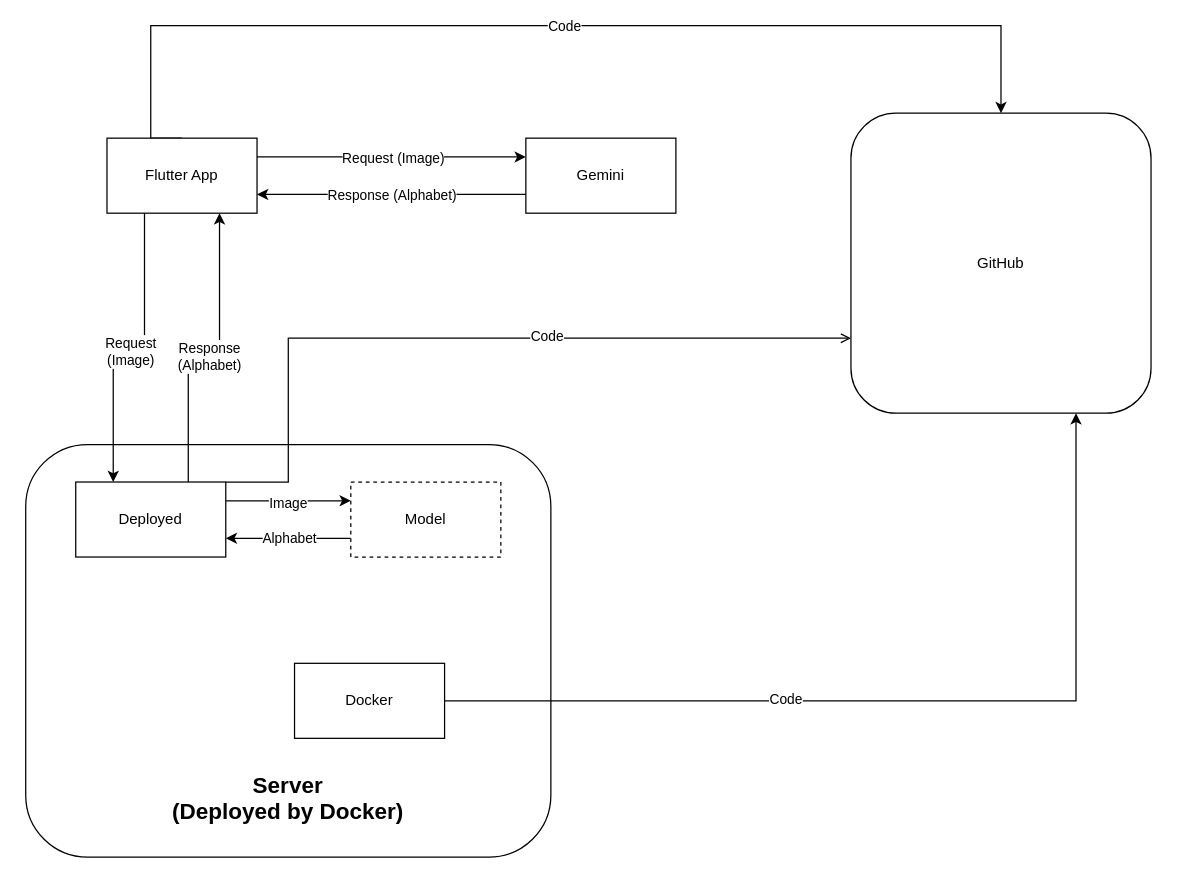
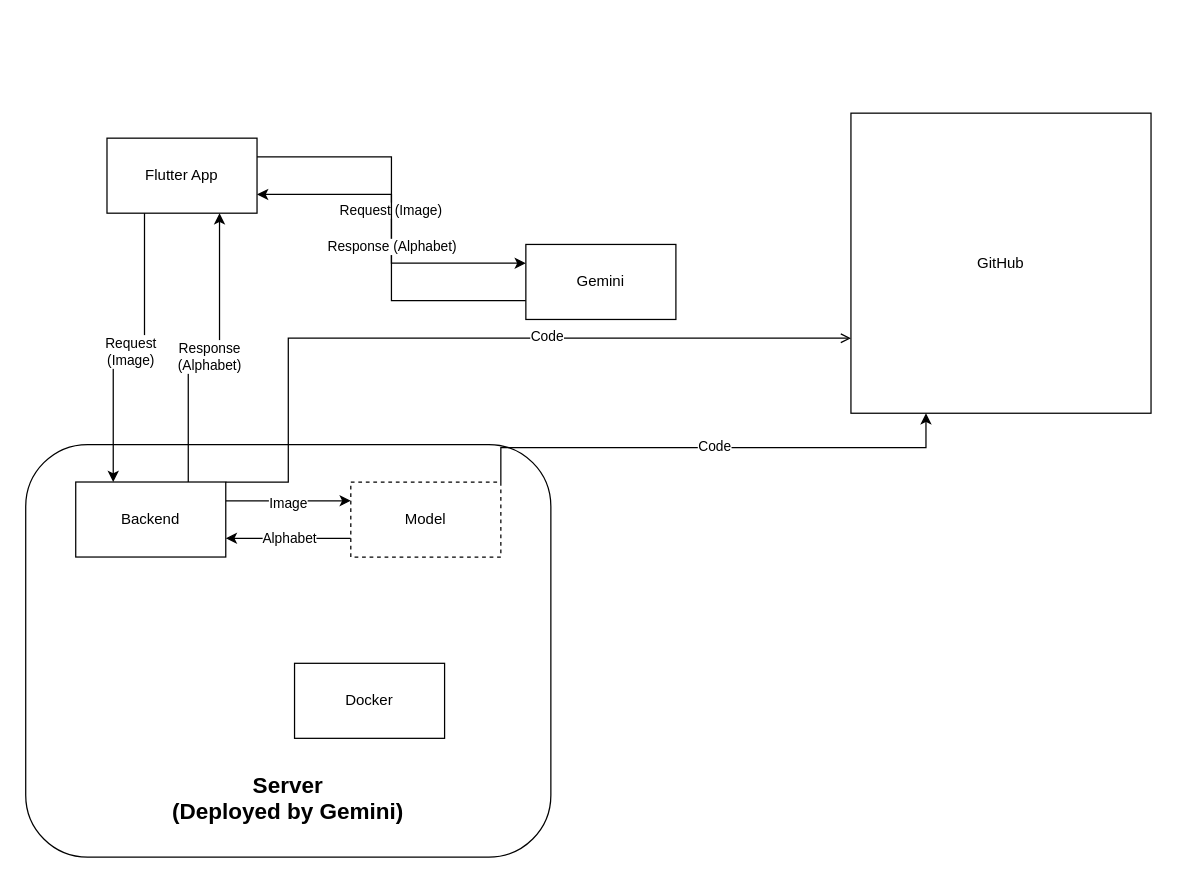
  <mxCell id="0" />
  <mxCell id="1" parent="0" />
- <mxCell id="2" style="edgeStyle=orthogonalEdgeStyle;rounded=0;orthogonalLoop=1;jettySize=auto;html=1;exitX=0.5;exitY=0;exitDx=0;exitDy=0;entryX=0.5;entryY=0;entryDx=0;entryDy=0;" edge="1" parent="1" source="6" target="23"><mxGeometry relative="1" as="geometry"><Array as="points"><mxPoint x="120" y="20" /><mxPoint x="800" y="20" /></Array></mxGeometry></mxCell>
- <mxCell id="3" value="Code" style="edgeLabel;html=1;align=center;verticalAlign=middle;resizable=0;points=[];" vertex="1" connectable="0" parent="2"><mxGeometry x="0.029" relative="1" as="geometry"><mxPoint as="offset" /></mxGeometry></mxCell>
  <mxCell id="4" style="edgeStyle=orthogonalEdgeStyle;rounded=0;orthogonalLoop=1;jettySize=auto;html=1;exitX=1;exitY=0.25;exitDx=0;exitDy=0;entryX=0;entryY=0.25;entryDx=0;entryDy=0;" edge="1" parent="1" source="6" target="9"><mxGeometry relative="1" as="geometry" /></mxCell>
  <mxCell id="5" value="Request (Image)" style="edgeLabel;html=1;align=center;verticalAlign=middle;resizable=0;points=[];" vertex="1" connectable="0" parent="4"><mxGeometry y="-1" relative="1" as="geometry"><mxPoint as="offset" /></mxGeometry></mxCell>
  <mxCell id="6" value="Flutter App" style="rounded=0;whiteSpace=wrap;html=1;" vertex="1" parent="1"><mxGeometry x="85" y="110" width="120" height="60" as="geometry" /></mxCell>
  <mxCell id="7" style="edgeStyle=orthogonalEdgeStyle;rounded=0;orthogonalLoop=1;jettySize=auto;html=1;exitX=0;exitY=0.75;exitDx=0;exitDy=0;entryX=1;entryY=0.75;entryDx=0;entryDy=0;" edge="1" parent="1" source="9" target="6"><mxGeometry relative="1" as="geometry" /></mxCell>
  <mxCell id="8" value="Response (Alphabet)" style="edgeLabel;html=1;align=center;verticalAlign=middle;resizable=0;points=[];" vertex="1" connectable="0" parent="7"><mxGeometry x="0.008" relative="1" as="geometry"><mxPoint as="offset" /></mxGeometry></mxCell>
- <mxCell id="9" value="Gemini" style="rounded=0;whiteSpace=wrap;html=1;" vertex="1" parent="1"><mxGeometry x="420" y="110" width="120" height="60" as="geometry" /></mxCell>
+ <mxCell id="9" value="Gemini" style="rounded=0;whiteSpace=wrap;html=1;" vertex="1" parent="1"><mxGeometry x="420" y="195" width="120" height="60" as="geometry" /></mxCell>
  <mxCell id="10" value="" style="group" vertex="1" connectable="0" parent="1"><mxGeometry x="20" y="355" width="420" height="330" as="geometry" /></mxCell>
- <mxCell id="11" value="&lt;div style=&quot;font-size: 18px;&quot;&gt;&lt;font style=&quot;font-size: 18px;&quot;&gt;&lt;b&gt;&lt;br&gt;&lt;/b&gt;&lt;/font&gt;&lt;/div&gt;&lt;div style=&quot;font-size: 18px;&quot;&gt;&lt;font style=&quot;font-size: 18px;&quot;&gt;&lt;b&gt;&lt;br&gt;&lt;/b&gt;&lt;/font&gt;&lt;/div&gt;&lt;div style=&quot;font-size: 18px;&quot;&gt;&lt;font style=&quot;font-size: 18px;&quot;&gt;&lt;b&gt;&lt;br&gt;&lt;/b&gt;&lt;/font&gt;&lt;/div&gt;&lt;div style=&quot;font-size: 18px;&quot;&gt;&lt;font style=&quot;font-size: 18px;&quot;&gt;&lt;b&gt;&lt;br&gt;&lt;/b&gt;&lt;/font&gt;&lt;/div&gt;&lt;div style=&quot;font-size: 18px;&quot;&gt;&lt;font style=&quot;font-size: 18px;&quot;&gt;&lt;b&gt;&lt;br&gt;&lt;/b&gt;&lt;/font&gt;&lt;/div&gt;&lt;div style=&quot;font-size: 18px;&quot;&gt;&lt;font style=&quot;font-size: 18px;&quot;&gt;&lt;b&gt;&lt;br&gt;&lt;/b&gt;&lt;/font&gt;&lt;/div&gt;&lt;div style=&quot;font-size: 18px;&quot;&gt;&lt;font style=&quot;font-size: 18px;&quot;&gt;&lt;b&gt;&lt;br&gt;&lt;/b&gt;&lt;/font&gt;&lt;/div&gt;&lt;div style=&quot;font-size: 18px;&quot;&gt;&lt;font style=&quot;font-size: 18px;&quot;&gt;&lt;b&gt;&lt;br&gt;&lt;/b&gt;&lt;/font&gt;&lt;/div&gt;&lt;div style=&quot;font-size: 18px;&quot;&gt;&lt;br&gt;&lt;/div&gt;&lt;div style=&quot;font-size: 18px;&quot;&gt;&lt;font style=&quot;font-size: 18px;&quot;&gt;&lt;b&gt;&lt;br&gt;&lt;/b&gt;&lt;/font&gt;&lt;/div&gt;&lt;div style=&quot;font-size: 18px;&quot;&gt;&lt;font style=&quot;font-size: 18px;&quot;&gt;&lt;b&gt;&lt;br&gt;&lt;/b&gt;&lt;/font&gt;&lt;/div&gt;&lt;div style=&quot;font-size: 18px;&quot;&gt;&lt;font style=&quot;font-size: 18px;&quot;&gt;&lt;b&gt;Server&lt;/b&gt;&lt;/font&gt;&lt;/div&gt;&lt;div style=&quot;font-size: 18px;&quot;&gt;&lt;font style=&quot;font-size: 18px;&quot;&gt;&lt;b&gt;(Deployed by Docker)&lt;/b&gt;&lt;/font&gt;&lt;/div&gt;" style="rounded=1;whiteSpace=wrap;html=1;" vertex="1" parent="10"><mxGeometry width="420" height="330" as="geometry" /></mxCell>
+ <mxCell id="11" value="&lt;div style=&quot;font-size: 18px;&quot;&gt;&lt;font style=&quot;font-size: 18px;&quot;&gt;&lt;b&gt;&lt;br&gt;&lt;/b&gt;&lt;/font&gt;&lt;/div&gt;&lt;div style=&quot;font-size: 18px;&quot;&gt;&lt;font style=&quot;font-size: 18px;&quot;&gt;&lt;b&gt;&lt;br&gt;&lt;/b&gt;&lt;/font&gt;&lt;/div&gt;&lt;div style=&quot;font-size: 18px;&quot;&gt;&lt;font style=&quot;font-size: 18px;&quot;&gt;&lt;b&gt;&lt;br&gt;&lt;/b&gt;&lt;/font&gt;&lt;/div&gt;&lt;div style=&quot;font-size: 18px;&quot;&gt;&lt;font style=&quot;font-size: 18px;&quot;&gt;&lt;b&gt;&lt;br&gt;&lt;/b&gt;&lt;/font&gt;&lt;/div&gt;&lt;div style=&quot;font-size: 18px;&quot;&gt;&lt;font style=&quot;font-size: 18px;&quot;&gt;&lt;b&gt;&lt;br&gt;&lt;/b&gt;&lt;/font&gt;&lt;/div&gt;&lt;div style=&quot;font-size: 18px;&quot;&gt;&lt;font style=&quot;font-size: 18px;&quot;&gt;&lt;b&gt;&lt;br&gt;&lt;/b&gt;&lt;/font&gt;&lt;/div&gt;&lt;div style=&quot;font-size: 18px;&quot;&gt;&lt;font style=&quot;font-size: 18px;&quot;&gt;&lt;b&gt;&lt;br&gt;&lt;/b&gt;&lt;/font&gt;&lt;/div&gt;&lt;div style=&quot;font-size: 18px;&quot;&gt;&lt;font style=&quot;font-size: 18px;&quot;&gt;&lt;b&gt;&lt;br&gt;&lt;/b&gt;&lt;/font&gt;&lt;/div&gt;&lt;div style=&quot;font-size: 18px;&quot;&gt;&lt;br&gt;&lt;/div&gt;&lt;div style=&quot;font-size: 18px;&quot;&gt;&lt;font style=&quot;font-size: 18px;&quot;&gt;&lt;b&gt;&lt;br&gt;&lt;/b&gt;&lt;/font&gt;&lt;/div&gt;&lt;div style=&quot;font-size: 18px;&quot;&gt;&lt;font style=&quot;font-size: 18px;&quot;&gt;&lt;b&gt;&lt;br&gt;&lt;/b&gt;&lt;/font&gt;&lt;/div&gt;&lt;div style=&quot;font-size: 18px;&quot;&gt;&lt;font style=&quot;font-size: 18px;&quot;&gt;&lt;b&gt;Server&lt;/b&gt;&lt;/font&gt;&lt;/div&gt;&lt;div style=&quot;font-size: 18px;&quot;&gt;&lt;font style=&quot;font-size: 18px;&quot;&gt;&lt;b&gt;(Deployed by Gemini)&lt;/b&gt;&lt;/font&gt;&lt;/div&gt;" style="rounded=1;whiteSpace=wrap;html=1;" vertex="1" parent="10"><mxGeometry width="420" height="330" as="geometry" /></mxCell>
  <mxCell id="12" style="edgeStyle=orthogonalEdgeStyle;rounded=0;orthogonalLoop=1;jettySize=auto;html=1;exitX=1;exitY=0.25;exitDx=0;exitDy=0;entryX=0;entryY=0.25;entryDx=0;entryDy=0;" edge="1" parent="10" source="14" target="17"><mxGeometry relative="1" as="geometry" /></mxCell>
  <mxCell id="13" value="Image" style="edgeLabel;html=1;align=center;verticalAlign=middle;resizable=0;points=[];" vertex="1" connectable="0" parent="12"><mxGeometry x="-0.02" y="-1" relative="1" as="geometry"><mxPoint as="offset" /></mxGeometry></mxCell>
- <mxCell id="14" value="Deployed" style="rounded=0;whiteSpace=wrap;html=1;" vertex="1" parent="10"><mxGeometry x="40" y="30" width="120" height="60" as="geometry" /></mxCell>
+ <mxCell id="14" value="Backend" style="rounded=0;whiteSpace=wrap;html=1;" vertex="1" parent="10"><mxGeometry x="40" y="30" width="120" height="60" as="geometry" /></mxCell>
  <mxCell id="15" style="edgeStyle=orthogonalEdgeStyle;rounded=0;orthogonalLoop=1;jettySize=auto;html=1;exitX=0;exitY=0.75;exitDx=0;exitDy=0;entryX=1;entryY=0.75;entryDx=0;entryDy=0;" edge="1" parent="10" source="17" target="14"><mxGeometry relative="1" as="geometry" /></mxCell>
  <mxCell id="16" value="Alphabet" style="edgeLabel;html=1;align=center;verticalAlign=middle;resizable=0;points=[];" vertex="1" connectable="0" parent="15"><mxGeometry y="-1" relative="1" as="geometry"><mxPoint as="offset" /></mxGeometry></mxCell>
  <mxCell id="17" value="Model" style="rounded=0;whiteSpace=wrap;html=1;dashed=1;" vertex="1" parent="10"><mxGeometry x="260" y="30" width="120" height="60" as="geometry" /></mxCell>
  <mxCell id="18" value="Docker" style="rounded=0;whiteSpace=wrap;html=1;" vertex="1" parent="10"><mxGeometry x="215" y="175" width="120" height="60" as="geometry" /></mxCell>
  <mxCell id="19" style="edgeStyle=orthogonalEdgeStyle;rounded=0;orthogonalLoop=1;jettySize=auto;html=1;exitX=0.75;exitY=0;exitDx=0;exitDy=0;entryX=0.75;entryY=1;entryDx=0;entryDy=0;" edge="1" parent="1" source="14" target="6"><mxGeometry relative="1" as="geometry" /></mxCell>
  <mxCell id="20" value="Response&lt;div&gt;(Alphabet)&lt;/div&gt;" style="edgeLabel;html=1;align=center;verticalAlign=middle;resizable=0;points=[];" vertex="1" connectable="0" parent="19"><mxGeometry x="0.033" y="-1" relative="1" as="geometry"><mxPoint y="6" as="offset" /></mxGeometry></mxCell>
  <mxCell id="21" style="edgeStyle=orthogonalEdgeStyle;rounded=0;orthogonalLoop=1;jettySize=auto;html=1;exitX=0.25;exitY=1;exitDx=0;exitDy=0;entryX=0.25;entryY=0;entryDx=0;entryDy=0;" edge="1" parent="1" source="6" target="14"><mxGeometry relative="1" as="geometry" /></mxCell>
  <mxCell id="22" value="Request&lt;div&gt;(Image)&lt;/div&gt;" style="edgeLabel;html=1;align=center;verticalAlign=middle;resizable=0;points=[];" vertex="1" connectable="0" parent="21"><mxGeometry x="-0.005" relative="1" as="geometry"><mxPoint y="3" as="offset" /></mxGeometry></mxCell>
- <mxCell id="23" value="GitHub" style="whiteSpace=wrap;html=1;aspect=fixed;rounded=1;" vertex="1" parent="1"><mxGeometry x="680" y="90" width="240" height="240" as="geometry" /></mxCell>
+ <mxCell id="23" value="GitHub" style="whiteSpace=wrap;html=1;aspect=fixed;" vertex="1" parent="1"><mxGeometry x="680" y="90" width="240" height="240" as="geometry" /></mxCell>
  <mxCell id="24" style="edgeStyle=orthogonalEdgeStyle;rounded=0;orthogonalLoop=1;jettySize=auto;html=1;exitX=1;exitY=0;exitDx=0;exitDy=0;entryX=0;entryY=0.75;entryDx=0;entryDy=0;endArrow=open;" edge="1" parent="1" source="14" target="23"><mxGeometry relative="1" as="geometry"><Array as="points"><mxPoint x="230" y="385" /><mxPoint x="230" y="270" /></Array></mxGeometry></mxCell>
  <mxCell id="25" value="Code" style="edgeLabel;html=1;align=center;verticalAlign=middle;resizable=0;points=[];" vertex="1" connectable="0" parent="24"><mxGeometry x="0.206" y="2" relative="1" as="geometry"><mxPoint as="offset" /></mxGeometry></mxCell>
- <mxCell id="26" style="edgeStyle=orthogonalEdgeStyle;rounded=0;orthogonalLoop=1;jettySize=auto;html=1;exitX=1;exitY=0.5;exitDx=0;exitDy=0;entryX=0.75;entryY=1;entryDx=0;entryDy=0;" edge="1" parent="1" source="18" target="23"><mxGeometry relative="1" as="geometry" /></mxCell>
- <mxCell id="27" value="Code" style="edgeLabel;html=1;align=center;verticalAlign=middle;resizable=0;points=[];" vertex="1" connectable="0" parent="26"><mxGeometry x="-0.26" y="2" relative="1" as="geometry"><mxPoint as="offset" /></mxGeometry></mxCell>
+ <mxCell id="28" style="edgeStyle=orthogonalEdgeStyle;rounded=0;orthogonalLoop=1;jettySize=auto;html=1;exitX=1;exitY=0;exitDx=0;exitDy=0;entryX=0.25;entryY=1;entryDx=0;entryDy=0;" edge="1" parent="1" source="17" target="23"><mxGeometry relative="1" as="geometry" /></mxCell>
+ <mxCell id="29" value="Code" style="edgeLabel;html=1;align=center;verticalAlign=middle;resizable=0;points=[];" vertex="1" connectable="0" parent="28"><mxGeometry x="-0.005" y="2" relative="1" as="geometry"><mxPoint x="1" y="1" as="offset" /></mxGeometry></mxCell>
